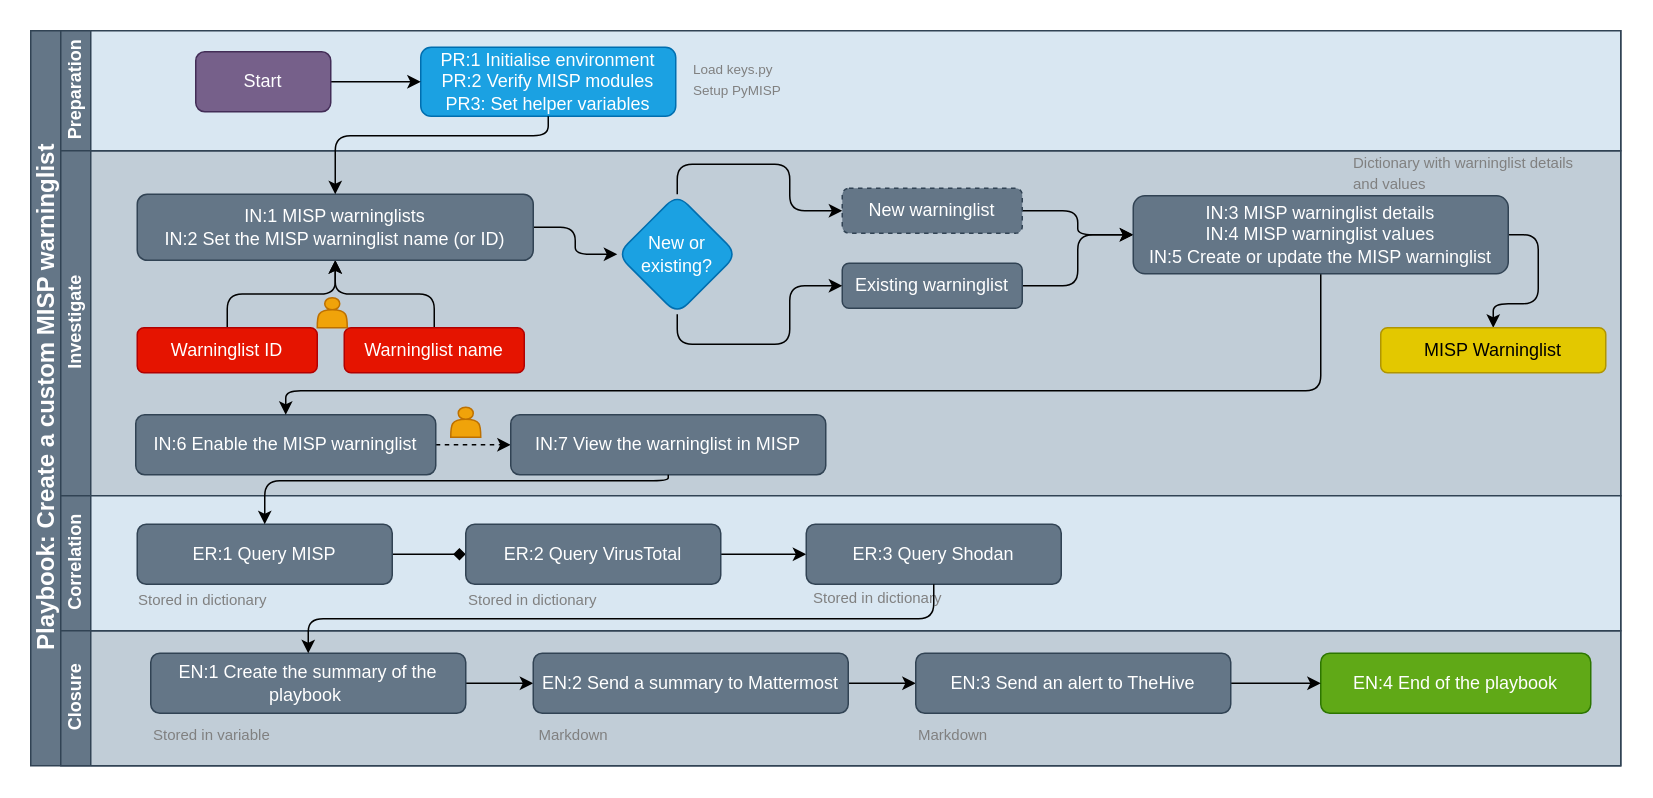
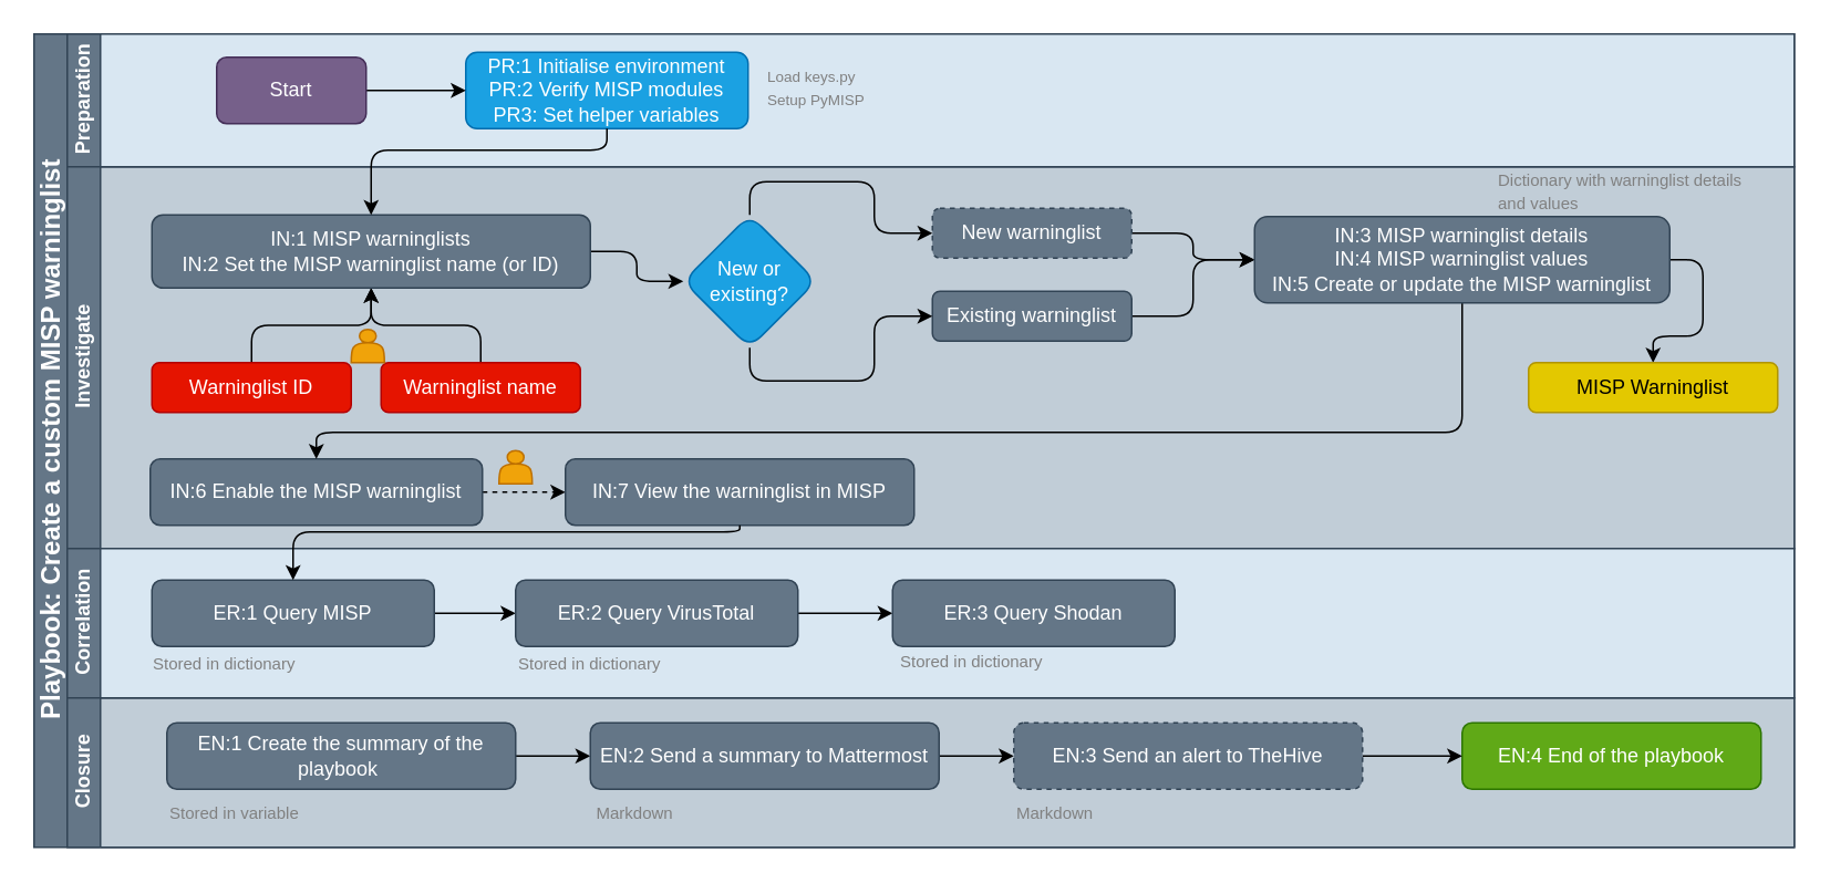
  <mxCell id="0" />
  <mxCell id="1" parent="0" />
  <mxCell id="2" value="&lt;font style=&quot;font-size: 16px&quot;&gt;Playbook:&amp;nbsp;Create a custom MISP warninglist&lt;/font&gt;" style="swimlane;html=1;childLayout=stackLayout;resizeParent=1;resizeParentMax=0;horizontal=0;startSize=20;horizontalStack=0;fillColor=#647687;strokeColor=#314354;fontColor=#ffffff;swimlaneFillColor=#C1CDD7;" parent="1" vertex="1"><mxGeometry x="20" y="20" width="1060" height="490" as="geometry" /></mxCell>
  <mxCell id="3" value="Preparation" style="swimlane;html=1;startSize=20;horizontal=0;fillColor=#647687;strokeColor=#314354;fontColor=#ffffff;swimlaneFillColor=#D9E7F2;" parent="2" vertex="1"><mxGeometry x="20" width="1040" height="80" as="geometry" /></mxCell>
  <mxCell id="4" value="PR:1 Initialise environment&lt;br&gt;PR:2 Verify MISP modules&lt;br&gt;PR3: Set helper variables" style="rounded=1;whiteSpace=wrap;html=1;fillColor=#1ba1e2;strokeColor=#006EAF;fontColor=#ffffff;" parent="3" vertex="1"><mxGeometry x="240" y="11" width="170" height="46" as="geometry" /></mxCell>
  <mxCell id="5" value="&lt;font style=&quot;font-size: 9px&quot;&gt;Load keys.py&lt;br&gt;Setup PyMISP&lt;/font&gt;" style="text;html=1;strokeColor=none;fillColor=none;align=left;verticalAlign=top;whiteSpace=wrap;rounded=0;shadow=0;glass=0;sketch=0;fontColor=#808080;" parent="3" vertex="1"><mxGeometry x="420" y="11" width="140" height="35" as="geometry" /></mxCell>
  <mxCell id="6" style="edgeStyle=orthogonalEdgeStyle;rounded=1;orthogonalLoop=1;jettySize=auto;html=1;exitX=1;exitY=0.5;exitDx=0;exitDy=0;entryX=0;entryY=0.5;entryDx=0;entryDy=0;" edge="1" parent="3" source="7" target="4"><mxGeometry relative="1" as="geometry" /></mxCell>
  <mxCell id="7" value="Start" style="rounded=1;whiteSpace=wrap;html=1;fillColor=#76608a;strokeColor=#432D57;fontColor=#ffffff;" parent="3" vertex="1"><mxGeometry x="90" y="14" width="90" height="40" as="geometry" /></mxCell>
  <mxCell id="8" value="Investigate" style="swimlane;html=1;startSize=20;horizontal=0;fillColor=#647687;strokeColor=#314354;fontColor=#ffffff;" parent="2" vertex="1"><mxGeometry x="20" y="80" width="1040" height="230" as="geometry"><mxRectangle x="20" y="160" width="1000" height="20" as="alternateBounds" /></mxGeometry></mxCell>
  <mxCell id="9" style="edgeStyle=orthogonalEdgeStyle;rounded=1;orthogonalLoop=1;jettySize=auto;html=1;exitX=0.5;exitY=0;exitDx=0;exitDy=0;entryX=0.5;entryY=1;entryDx=0;entryDy=0;" edge="1" parent="8" source="10" target="23"><mxGeometry relative="1" as="geometry" /></mxCell>
  <mxCell id="10" value="Warninglist ID" style="rounded=1;whiteSpace=wrap;html=1;fillColor=#e51400;strokeColor=#B20000;fontColor=#ffffff;" parent="8" vertex="1"><mxGeometry x="51" y="118" width="120" height="30" as="geometry" /></mxCell>
  <mxCell id="11" value="No" style="edgeStyle=orthogonalEdgeStyle;rounded=0;orthogonalLoop=1;jettySize=auto;html=1;exitX=0;exitY=0.5;exitDx=0;exitDy=0;entryX=1;entryY=0.5;entryDx=0;entryDy=0;labelBackgroundColor=none;" parent="8" edge="1"><mxGeometry relative="1" as="geometry"><mxPoint x="480" y="230" as="targetPoint" /></mxGeometry></mxCell>
  <mxCell id="12" value="" style="edgeStyle=orthogonalEdgeStyle;rounded=0;orthogonalLoop=1;jettySize=auto;html=1;" parent="8" edge="1"><mxGeometry relative="1" as="geometry"><mxPoint x="420" y="245" as="sourcePoint" /></mxGeometry></mxCell>
  <mxCell id="13" value="" style="edgeStyle=orthogonalEdgeStyle;rounded=0;orthogonalLoop=1;jettySize=auto;html=1;" parent="8" edge="1"><mxGeometry relative="1" as="geometry"><mxPoint x="710" y="245" as="sourcePoint" /></mxGeometry></mxCell>
  <mxCell id="14" value="" style="edgeStyle=orthogonalEdgeStyle;rounded=0;orthogonalLoop=1;jettySize=auto;html=1;" parent="8" edge="1"><mxGeometry relative="1" as="geometry"><mxPoint x="710" y="300" as="sourcePoint" /></mxGeometry></mxCell>
  <mxCell id="15" style="edgeStyle=orthogonalEdgeStyle;rounded=1;orthogonalLoop=1;jettySize=auto;html=1;exitX=0.5;exitY=0;exitDx=0;exitDy=0;entryX=0.5;entryY=1;entryDx=0;entryDy=0;" edge="1" parent="8" source="16" target="23"><mxGeometry relative="1" as="geometry" /></mxCell>
  <mxCell id="16" value="Warninglist name" style="rounded=1;whiteSpace=wrap;html=1;fillColor=#e51400;strokeColor=#B20000;fontColor=#ffffff;" parent="8" vertex="1"><mxGeometry x="189" y="118" width="120" height="30" as="geometry" /></mxCell>
  <mxCell id="17" value="&lt;font size=&quot;1&quot;&gt;Dictionary with warninglist details and values&lt;br&gt;&lt;/font&gt;" style="text;html=1;strokeColor=none;fillColor=none;align=left;verticalAlign=top;whiteSpace=wrap;rounded=0;shadow=0;glass=0;sketch=0;fontColor=#808080;" parent="8" vertex="1"><mxGeometry x="860" y="-6" width="154" height="35" as="geometry" /></mxCell>
  <mxCell id="18" style="edgeStyle=orthogonalEdgeStyle;rounded=1;orthogonalLoop=1;jettySize=auto;html=1;exitX=1;exitY=0.5;exitDx=0;exitDy=0;entryX=0;entryY=0.5;entryDx=0;entryDy=0;dashed=1;" edge="1" parent="8" source="19" target="20"><mxGeometry relative="1" as="geometry" /></mxCell>
  <mxCell id="19" value="IN:6 Enable the MISP warninglist" style="rounded=1;whiteSpace=wrap;html=1;fillColor=#647687;strokeColor=#314354;fontColor=#ffffff;" parent="8" vertex="1"><mxGeometry x="50" y="176" width="200" height="40" as="geometry" /></mxCell>
  <mxCell id="20" value="IN:7 View the warninglist in MISP" style="rounded=1;whiteSpace=wrap;html=1;fillColor=#647687;strokeColor=#314354;fontColor=#ffffff;" parent="8" vertex="1"><mxGeometry x="300" y="176" width="210" height="40" as="geometry" /></mxCell>
  <mxCell id="21" value="" style="shape=actor;whiteSpace=wrap;html=1;rounded=0;shadow=0;glass=0;sketch=0;fontSize=9;strokeColor=#BD7000;fillColor=#f0a30a;fontColor=#000000;" parent="8" vertex="1"><mxGeometry x="260" y="171" width="20" height="20" as="geometry" /></mxCell>
  <mxCell id="22" style="edgeStyle=orthogonalEdgeStyle;rounded=1;orthogonalLoop=1;jettySize=auto;html=1;exitX=1;exitY=0.5;exitDx=0;exitDy=0;entryX=0;entryY=0.5;entryDx=0;entryDy=0;" edge="1" parent="8" source="23" target="24"><mxGeometry relative="1" as="geometry" /></mxCell>
  <mxCell id="23" value="IN:1 MISP warninglists&lt;br&gt;IN:2 Set the MISP warninglist name (or ID)" style="rounded=1;whiteSpace=wrap;html=1;fillColor=#647687;strokeColor=#314354;fontColor=#ffffff;" vertex="1" parent="8"><mxGeometry x="51" y="29" width="264" height="44" as="geometry" /></mxCell>
  <mxCell id="24" value="New or existing?" style="rhombus;whiteSpace=wrap;html=1;rounded=1;fontColor=#ffffff;strokeColor=#006EAF;fillColor=#1ba1e2;" vertex="1" parent="8"><mxGeometry x="371" y="29" width="80" height="80" as="geometry" /></mxCell>
  <mxCell id="25" style="edgeStyle=orthogonalEdgeStyle;rounded=1;orthogonalLoop=1;jettySize=auto;html=1;exitX=1;exitY=0.5;exitDx=0;exitDy=0;entryX=0;entryY=0.5;entryDx=0;entryDy=0;" edge="1" parent="8" source="26" target="33"><mxGeometry relative="1" as="geometry" /></mxCell>
  <mxCell id="26" value="New warninglist" style="rounded=1;whiteSpace=wrap;html=1;fillColor=#647687;strokeColor=#314354;fontColor=#ffffff;dashed=1;" vertex="1" parent="8"><mxGeometry x="521" y="25" width="120" height="30" as="geometry" /></mxCell>
  <mxCell id="27" style="edgeStyle=orthogonalEdgeStyle;rounded=1;orthogonalLoop=1;jettySize=auto;html=1;exitX=0.5;exitY=0;exitDx=0;exitDy=0;entryX=0;entryY=0.5;entryDx=0;entryDy=0;fontSize=9;fontColor=#808080;" edge="1" parent="8" source="24" target="26"><mxGeometry relative="1" as="geometry" /></mxCell>
  <mxCell id="28" style="edgeStyle=orthogonalEdgeStyle;rounded=1;orthogonalLoop=1;jettySize=auto;html=1;exitX=1;exitY=0.5;exitDx=0;exitDy=0;entryX=0;entryY=0.5;entryDx=0;entryDy=0;" edge="1" parent="8" source="29" target="33"><mxGeometry relative="1" as="geometry" /></mxCell>
  <mxCell id="29" value="Existing warninglist" style="rounded=1;whiteSpace=wrap;html=1;fillColor=#647687;strokeColor=#314354;fontColor=#ffffff;" vertex="1" parent="8"><mxGeometry x="521" y="75" width="120" height="30" as="geometry" /></mxCell>
  <mxCell id="30" style="edgeStyle=orthogonalEdgeStyle;rounded=1;orthogonalLoop=1;jettySize=auto;html=1;exitX=0.5;exitY=1;exitDx=0;exitDy=0;entryX=0;entryY=0.5;entryDx=0;entryDy=0;fontSize=9;fontColor=#808080;" edge="1" parent="8" source="24" target="29"><mxGeometry relative="1" as="geometry" /></mxCell>
  <mxCell id="31" style="edgeStyle=orthogonalEdgeStyle;rounded=1;orthogonalLoop=1;jettySize=auto;html=1;exitX=1;exitY=0.5;exitDx=0;exitDy=0;entryX=0.5;entryY=0;entryDx=0;entryDy=0;" edge="1" parent="8" source="33" target="34"><mxGeometry relative="1" as="geometry" /></mxCell>
  <mxCell id="32" style="edgeStyle=orthogonalEdgeStyle;rounded=1;orthogonalLoop=1;jettySize=auto;html=1;exitX=0.5;exitY=1;exitDx=0;exitDy=0;entryX=0.5;entryY=0;entryDx=0;entryDy=0;" edge="1" parent="8" source="33" target="19"><mxGeometry relative="1" as="geometry"><Array as="points"><mxPoint x="840" y="160" /><mxPoint x="150" y="160" /></Array></mxGeometry></mxCell>
  <mxCell id="33" value="IN:3 MISP warninglist details&lt;br&gt;IN:4 MISP warninglist values&lt;br&gt;IN:5 Create or update the MISP warninglist" style="rounded=1;whiteSpace=wrap;html=1;fillColor=#647687;strokeColor=#314354;fontColor=#ffffff;" vertex="1" parent="8"><mxGeometry x="715" y="30" width="250" height="52" as="geometry" /></mxCell>
  <mxCell id="34" value="MISP Warninglist" style="rounded=1;whiteSpace=wrap;html=1;fillColor=#e3c800;strokeColor=#B09500;fontColor=#000000;" vertex="1" parent="8"><mxGeometry x="880" y="118" width="150" height="30" as="geometry" /></mxCell>
  <mxCell id="35" value="" style="shape=actor;whiteSpace=wrap;html=1;rounded=0;shadow=0;glass=0;sketch=0;fontSize=9;strokeColor=#BD7000;fillColor=#f0a30a;fontColor=#000000;" parent="8" vertex="1"><mxGeometry x="171" y="98" width="20" height="20" as="geometry" /></mxCell>
  <mxCell id="36" value="Correlation" style="swimlane;html=1;startSize=20;horizontal=0;fillColor=#647687;strokeColor=#314354;fontColor=#ffffff;swimlaneFillColor=#D9E7F2;" parent="2" vertex="1"><mxGeometry x="20" y="310" width="1040" height="90" as="geometry" /></mxCell>
  <mxCell id="37" value="" style="edgeStyle=orthogonalEdgeStyle;rounded=0;orthogonalLoop=1;jettySize=auto;html=1;" parent="36" edge="1"><mxGeometry relative="1" as="geometry"><mxPoint x="470" y="45.048" as="sourcePoint" /></mxGeometry></mxCell>
  <mxCell id="38" value="" style="edgeStyle=orthogonalEdgeStyle;rounded=0;orthogonalLoop=1;jettySize=auto;html=1;" parent="36" edge="1"><mxGeometry relative="1" as="geometry"><mxPoint x="170" y="115.048" as="sourcePoint" /></mxGeometry></mxCell>
  <mxCell id="39" value="" style="edgeStyle=orthogonalEdgeStyle;rounded=0;orthogonalLoop=1;jettySize=auto;html=1;" parent="36" edge="1"><mxGeometry relative="1" as="geometry"><mxPoint x="320" y="115.048" as="sourcePoint" /></mxGeometry></mxCell>
  <mxCell id="40" value="" style="edgeStyle=orthogonalEdgeStyle;rounded=0;orthogonalLoop=1;jettySize=auto;html=1;" parent="36" edge="1"><mxGeometry relative="1" as="geometry"><mxPoint x="470" y="115.048" as="sourcePoint" /></mxGeometry></mxCell>
  <mxCell id="41" value="" style="edgeStyle=orthogonalEdgeStyle;rounded=0;orthogonalLoop=1;jettySize=auto;html=1;" parent="36" edge="1"><mxGeometry relative="1" as="geometry"><mxPoint x="620" y="115.048" as="sourcePoint" /></mxGeometry></mxCell>
- <mxCell id="42" style="edgeStyle=orthogonalEdgeStyle;rounded=1;orthogonalLoop=1;jettySize=auto;html=1;exitX=1;exitY=0.5;exitDx=0;exitDy=0;entryX=0;entryY=0.5;entryDx=0;entryDy=0;endArrow=diamond;" edge="1" parent="36" source="43" target="48"><mxGeometry relative="1" as="geometry" /></mxCell>
+ <mxCell id="42" style="edgeStyle=orthogonalEdgeStyle;rounded=1;orthogonalLoop=1;jettySize=auto;html=1;exitX=1;exitY=0.5;exitDx=0;exitDy=0;entryX=0;entryY=0.5;entryDx=0;entryDy=0;" edge="1" parent="36" source="43" target="48"><mxGeometry relative="1" as="geometry" /></mxCell>
  <mxCell id="43" value="ER:1 Query MISP" style="rounded=1;whiteSpace=wrap;html=1;fillColor=#647687;strokeColor=#314354;fontColor=#ffffff;" parent="36" vertex="1"><mxGeometry x="51" y="19" width="170" height="40" as="geometry" /></mxCell>
  <mxCell id="44" style="edgeStyle=orthogonalEdgeStyle;rounded=1;orthogonalLoop=1;jettySize=auto;html=1;exitX=0.5;exitY=1;exitDx=0;exitDy=0;entryX=0.5;entryY=0;entryDx=0;entryDy=0;" parent="36" edge="1"><mxGeometry relative="1" as="geometry"><mxPoint x="373" y="60" as="sourcePoint" /></mxGeometry></mxCell>
  <mxCell id="45" style="edgeStyle=orthogonalEdgeStyle;rounded=1;orthogonalLoop=1;jettySize=auto;html=1;exitX=0.5;exitY=1;exitDx=0;exitDy=0;entryX=0.5;entryY=0;entryDx=0;entryDy=0;" parent="36" edge="1"><mxGeometry relative="1" as="geometry"><mxPoint x="373" y="122" as="sourcePoint" /></mxGeometry></mxCell>
  <mxCell id="46" style="edgeStyle=orthogonalEdgeStyle;rounded=1;orthogonalLoop=1;jettySize=auto;html=1;exitX=1;exitY=0.5;exitDx=0;exitDy=0;entryX=0;entryY=0.5;entryDx=0;entryDy=0;" parent="36" edge="1"><mxGeometry relative="1" as="geometry"><mxPoint x="513" y="170" as="sourcePoint" /></mxGeometry></mxCell>
  <mxCell id="47" style="edgeStyle=orthogonalEdgeStyle;rounded=1;orthogonalLoop=1;jettySize=auto;html=1;exitX=1;exitY=0.5;exitDx=0;exitDy=0;entryX=0;entryY=0.5;entryDx=0;entryDy=0;" edge="1" parent="36" source="48" target="49"><mxGeometry relative="1" as="geometry" /></mxCell>
  <mxCell id="48" value="ER:2 Query VirusTotal" style="rounded=1;whiteSpace=wrap;html=1;fillColor=#647687;strokeColor=#314354;fontColor=#ffffff;" vertex="1" parent="36"><mxGeometry x="270" y="19" width="170" height="40" as="geometry" /></mxCell>
  <mxCell id="49" value="ER:3 Query Shodan" style="rounded=1;whiteSpace=wrap;html=1;fillColor=#647687;strokeColor=#314354;fontColor=#ffffff;" vertex="1" parent="36"><mxGeometry x="497" y="19" width="170" height="40" as="geometry" /></mxCell>
  <mxCell id="50" value="&lt;font size=&quot;1&quot;&gt;Stored in dictionary&lt;br&gt;&lt;/font&gt;" style="text;html=1;strokeColor=none;fillColor=none;align=left;verticalAlign=top;whiteSpace=wrap;rounded=0;shadow=0;glass=0;sketch=0;fontColor=#808080;" vertex="1" parent="36"><mxGeometry x="50" y="55" width="110" height="25" as="geometry" /></mxCell>
  <mxCell id="51" value="&lt;font size=&quot;1&quot;&gt;Stored in dictionary&lt;br&gt;&lt;/font&gt;" style="text;html=1;strokeColor=none;fillColor=none;align=left;verticalAlign=top;whiteSpace=wrap;rounded=0;shadow=0;glass=0;sketch=0;fontColor=#808080;" vertex="1" parent="36"><mxGeometry x="270" y="55" width="110" height="25" as="geometry" /></mxCell>
  <mxCell id="52" value="&lt;font size=&quot;1&quot;&gt;Stored in dictionary&lt;br&gt;&lt;/font&gt;" style="text;html=1;strokeColor=none;fillColor=none;align=left;verticalAlign=top;whiteSpace=wrap;rounded=0;shadow=0;glass=0;sketch=0;fontColor=#808080;" vertex="1" parent="36"><mxGeometry x="500" y="54" width="110" height="25" as="geometry" /></mxCell>
  <mxCell id="53" value="Closure" style="swimlane;html=1;startSize=20;horizontal=0;fillColor=#647687;strokeColor=#314354;fontColor=#ffffff;" parent="2" vertex="1"><mxGeometry x="20" y="400" width="1040" height="90" as="geometry" /></mxCell>
  <mxCell id="54" value="" style="edgeStyle=orthogonalEdgeStyle;rounded=0;orthogonalLoop=1;jettySize=auto;html=1;" parent="53" edge="1"><mxGeometry relative="1" as="geometry"><mxPoint x="170" y="35.048" as="sourcePoint" /></mxGeometry></mxCell>
  <mxCell id="55" value="" style="edgeStyle=orthogonalEdgeStyle;rounded=0;orthogonalLoop=1;jettySize=auto;html=1;" parent="53" edge="1"><mxGeometry relative="1" as="geometry"><mxPoint x="320" y="35.048" as="sourcePoint" /></mxGeometry></mxCell>
  <mxCell id="56" style="edgeStyle=orthogonalEdgeStyle;rounded=1;orthogonalLoop=1;jettySize=auto;html=1;exitX=0.5;exitY=1;exitDx=0;exitDy=0;entryX=0.5;entryY=0;entryDx=0;entryDy=0;labelBackgroundColor=none;strokeColor=default;" parent="53" edge="1"><mxGeometry relative="1" as="geometry"><Array as="points"><mxPoint x="410" y="60" /><mxPoint x="110" y="60" /></Array><mxPoint x="410" y="50" as="sourcePoint" /></mxGeometry></mxCell>
  <mxCell id="57" value="" style="edgeStyle=orthogonalEdgeStyle;rounded=0;orthogonalLoop=1;jettySize=auto;html=1;" parent="53" edge="1"><mxGeometry relative="1" as="geometry"><mxPoint x="200" y="95.048" as="targetPoint" /></mxGeometry></mxCell>
  <mxCell id="58" value="" style="edgeStyle=orthogonalEdgeStyle;rounded=0;orthogonalLoop=1;jettySize=auto;html=1;" parent="53" edge="1"><mxGeometry relative="1" as="geometry"><mxPoint x="350" y="95.048" as="targetPoint" /></mxGeometry></mxCell>
  <mxCell id="59" style="edgeStyle=orthogonalEdgeStyle;rounded=1;orthogonalLoop=1;jettySize=auto;html=1;exitX=0.5;exitY=1;exitDx=0;exitDy=0;entryX=0.5;entryY=0;entryDx=0;entryDy=0;labelBackgroundColor=none;strokeColor=default;" parent="53" edge="1"><mxGeometry relative="1" as="geometry"><Array as="points"><mxPoint x="410" y="120" /><mxPoint x="110" y="120" /></Array><mxPoint x="410" y="110" as="sourcePoint" /></mxGeometry></mxCell>
  <mxCell id="60" value="" style="edgeStyle=orthogonalEdgeStyle;rounded=0;orthogonalLoop=1;jettySize=auto;html=1;" parent="53" edge="1"><mxGeometry relative="1" as="geometry"><mxPoint x="200" y="155.048" as="targetPoint" /></mxGeometry></mxCell>
  <mxCell id="61" style="edgeStyle=orthogonalEdgeStyle;rounded=1;orthogonalLoop=1;jettySize=auto;html=1;exitX=1;exitY=0.5;exitDx=0;exitDy=0;entryX=0;entryY=0.5;entryDx=0;entryDy=0;" parent="53" source="62" target="65" edge="1"><mxGeometry relative="1" as="geometry" /></mxCell>
  <mxCell id="62" value="EN:1 Create the summary of the playbook&amp;nbsp;" style="rounded=1;whiteSpace=wrap;html=1;fillColor=#647687;strokeColor=#314354;fontColor=#ffffff;" parent="53" vertex="1"><mxGeometry x="60" y="15" width="210" height="40" as="geometry" /></mxCell>
  <mxCell id="63" value="EN:4 End of the playbook" style="rounded=1;whiteSpace=wrap;html=1;fillColor=#60a917;strokeColor=#2D7600;fontColor=#ffffff;" parent="53" vertex="1"><mxGeometry x="840" y="15" width="180" height="40" as="geometry" /></mxCell>
  <mxCell id="64" style="edgeStyle=orthogonalEdgeStyle;rounded=1;orthogonalLoop=1;jettySize=auto;html=1;exitX=1;exitY=0.5;exitDx=0;exitDy=0;entryX=0;entryY=0.5;entryDx=0;entryDy=0;" parent="53" source="65" target="68" edge="1"><mxGeometry relative="1" as="geometry" /></mxCell>
  <mxCell id="65" value="EN:2 Send a summary to Mattermost" style="rounded=1;whiteSpace=wrap;html=1;fillColor=#647687;strokeColor=#314354;fontColor=#ffffff;" parent="53" vertex="1"><mxGeometry x="315" y="15" width="210" height="40" as="geometry" /></mxCell>
  <mxCell id="66" value="&lt;font size=&quot;1&quot;&gt;Stored in variable&lt;br&gt;&lt;/font&gt;" style="text;html=1;strokeColor=none;fillColor=none;align=left;verticalAlign=top;whiteSpace=wrap;rounded=0;shadow=0;glass=0;sketch=0;fontColor=#808080;" parent="53" vertex="1"><mxGeometry x="60" y="55" width="100" height="35" as="geometry" /></mxCell>
  <mxCell id="67" style="edgeStyle=orthogonalEdgeStyle;rounded=1;orthogonalLoop=1;jettySize=auto;html=1;exitX=1;exitY=0.5;exitDx=0;exitDy=0;entryX=0;entryY=0.5;entryDx=0;entryDy=0;" edge="1" parent="53" source="68" target="63"><mxGeometry relative="1" as="geometry" /></mxCell>
- <mxCell id="68" value="EN:3 Send an alert to TheHive" style="rounded=1;whiteSpace=wrap;html=1;fillColor=#647687;strokeColor=#314354;fontColor=#ffffff;" parent="53" vertex="1"><mxGeometry x="570" y="15" width="210" height="40" as="geometry" /></mxCell>
+ <mxCell id="68" value="EN:3 Send an alert to TheHive" style="rounded=1;whiteSpace=wrap;html=1;fillColor=#647687;strokeColor=#314354;fontColor=#ffffff;dashed=1;" parent="53" vertex="1"><mxGeometry x="570" y="15" width="210" height="40" as="geometry" /></mxCell>
  <mxCell id="69" value="&lt;font size=&quot;1&quot;&gt;Markdown&lt;br&gt;&lt;/font&gt;" style="text;html=1;strokeColor=none;fillColor=none;align=left;verticalAlign=top;whiteSpace=wrap;rounded=0;shadow=0;glass=0;sketch=0;fontColor=#808080;" parent="53" vertex="1"><mxGeometry x="570" y="55" width="244" height="35" as="geometry" /></mxCell>
  <mxCell id="70" value="&lt;font size=&quot;1&quot;&gt;Markdown&lt;br&gt;&lt;/font&gt;" style="text;html=1;strokeColor=none;fillColor=none;align=left;verticalAlign=top;whiteSpace=wrap;rounded=0;shadow=0;glass=0;sketch=0;fontColor=#808080;" vertex="1" parent="53"><mxGeometry x="317" y="55" width="244" height="35" as="geometry" /></mxCell>
  <mxCell id="71" style="edgeStyle=orthogonalEdgeStyle;rounded=1;orthogonalLoop=1;jettySize=auto;html=1;exitX=0.5;exitY=1;exitDx=0;exitDy=0;entryX=0.5;entryY=0;entryDx=0;entryDy=0;" edge="1" parent="2" source="20" target="43"><mxGeometry relative="1" as="geometry"><Array as="points"><mxPoint x="425" y="300" /><mxPoint x="156" y="300" /></Array></mxGeometry></mxCell>
- <mxCell id="72" style="edgeStyle=orthogonalEdgeStyle;rounded=1;orthogonalLoop=1;jettySize=auto;html=1;exitX=0.5;exitY=1;exitDx=0;exitDy=0;entryX=0.5;entryY=0;entryDx=0;entryDy=0;" edge="1" parent="2" source="49" target="62"><mxGeometry relative="1" as="geometry" /></mxCell>
  <mxCell id="73" style="edgeStyle=orthogonalEdgeStyle;rounded=1;orthogonalLoop=1;jettySize=auto;html=1;exitX=0.5;exitY=1;exitDx=0;exitDy=0;entryX=0.5;entryY=0;entryDx=0;entryDy=0;" edge="1" parent="2" source="4" target="23"><mxGeometry relative="1" as="geometry"><Array as="points"><mxPoint x="345" y="70" /><mxPoint x="203" y="70" /></Array></mxGeometry></mxCell>
